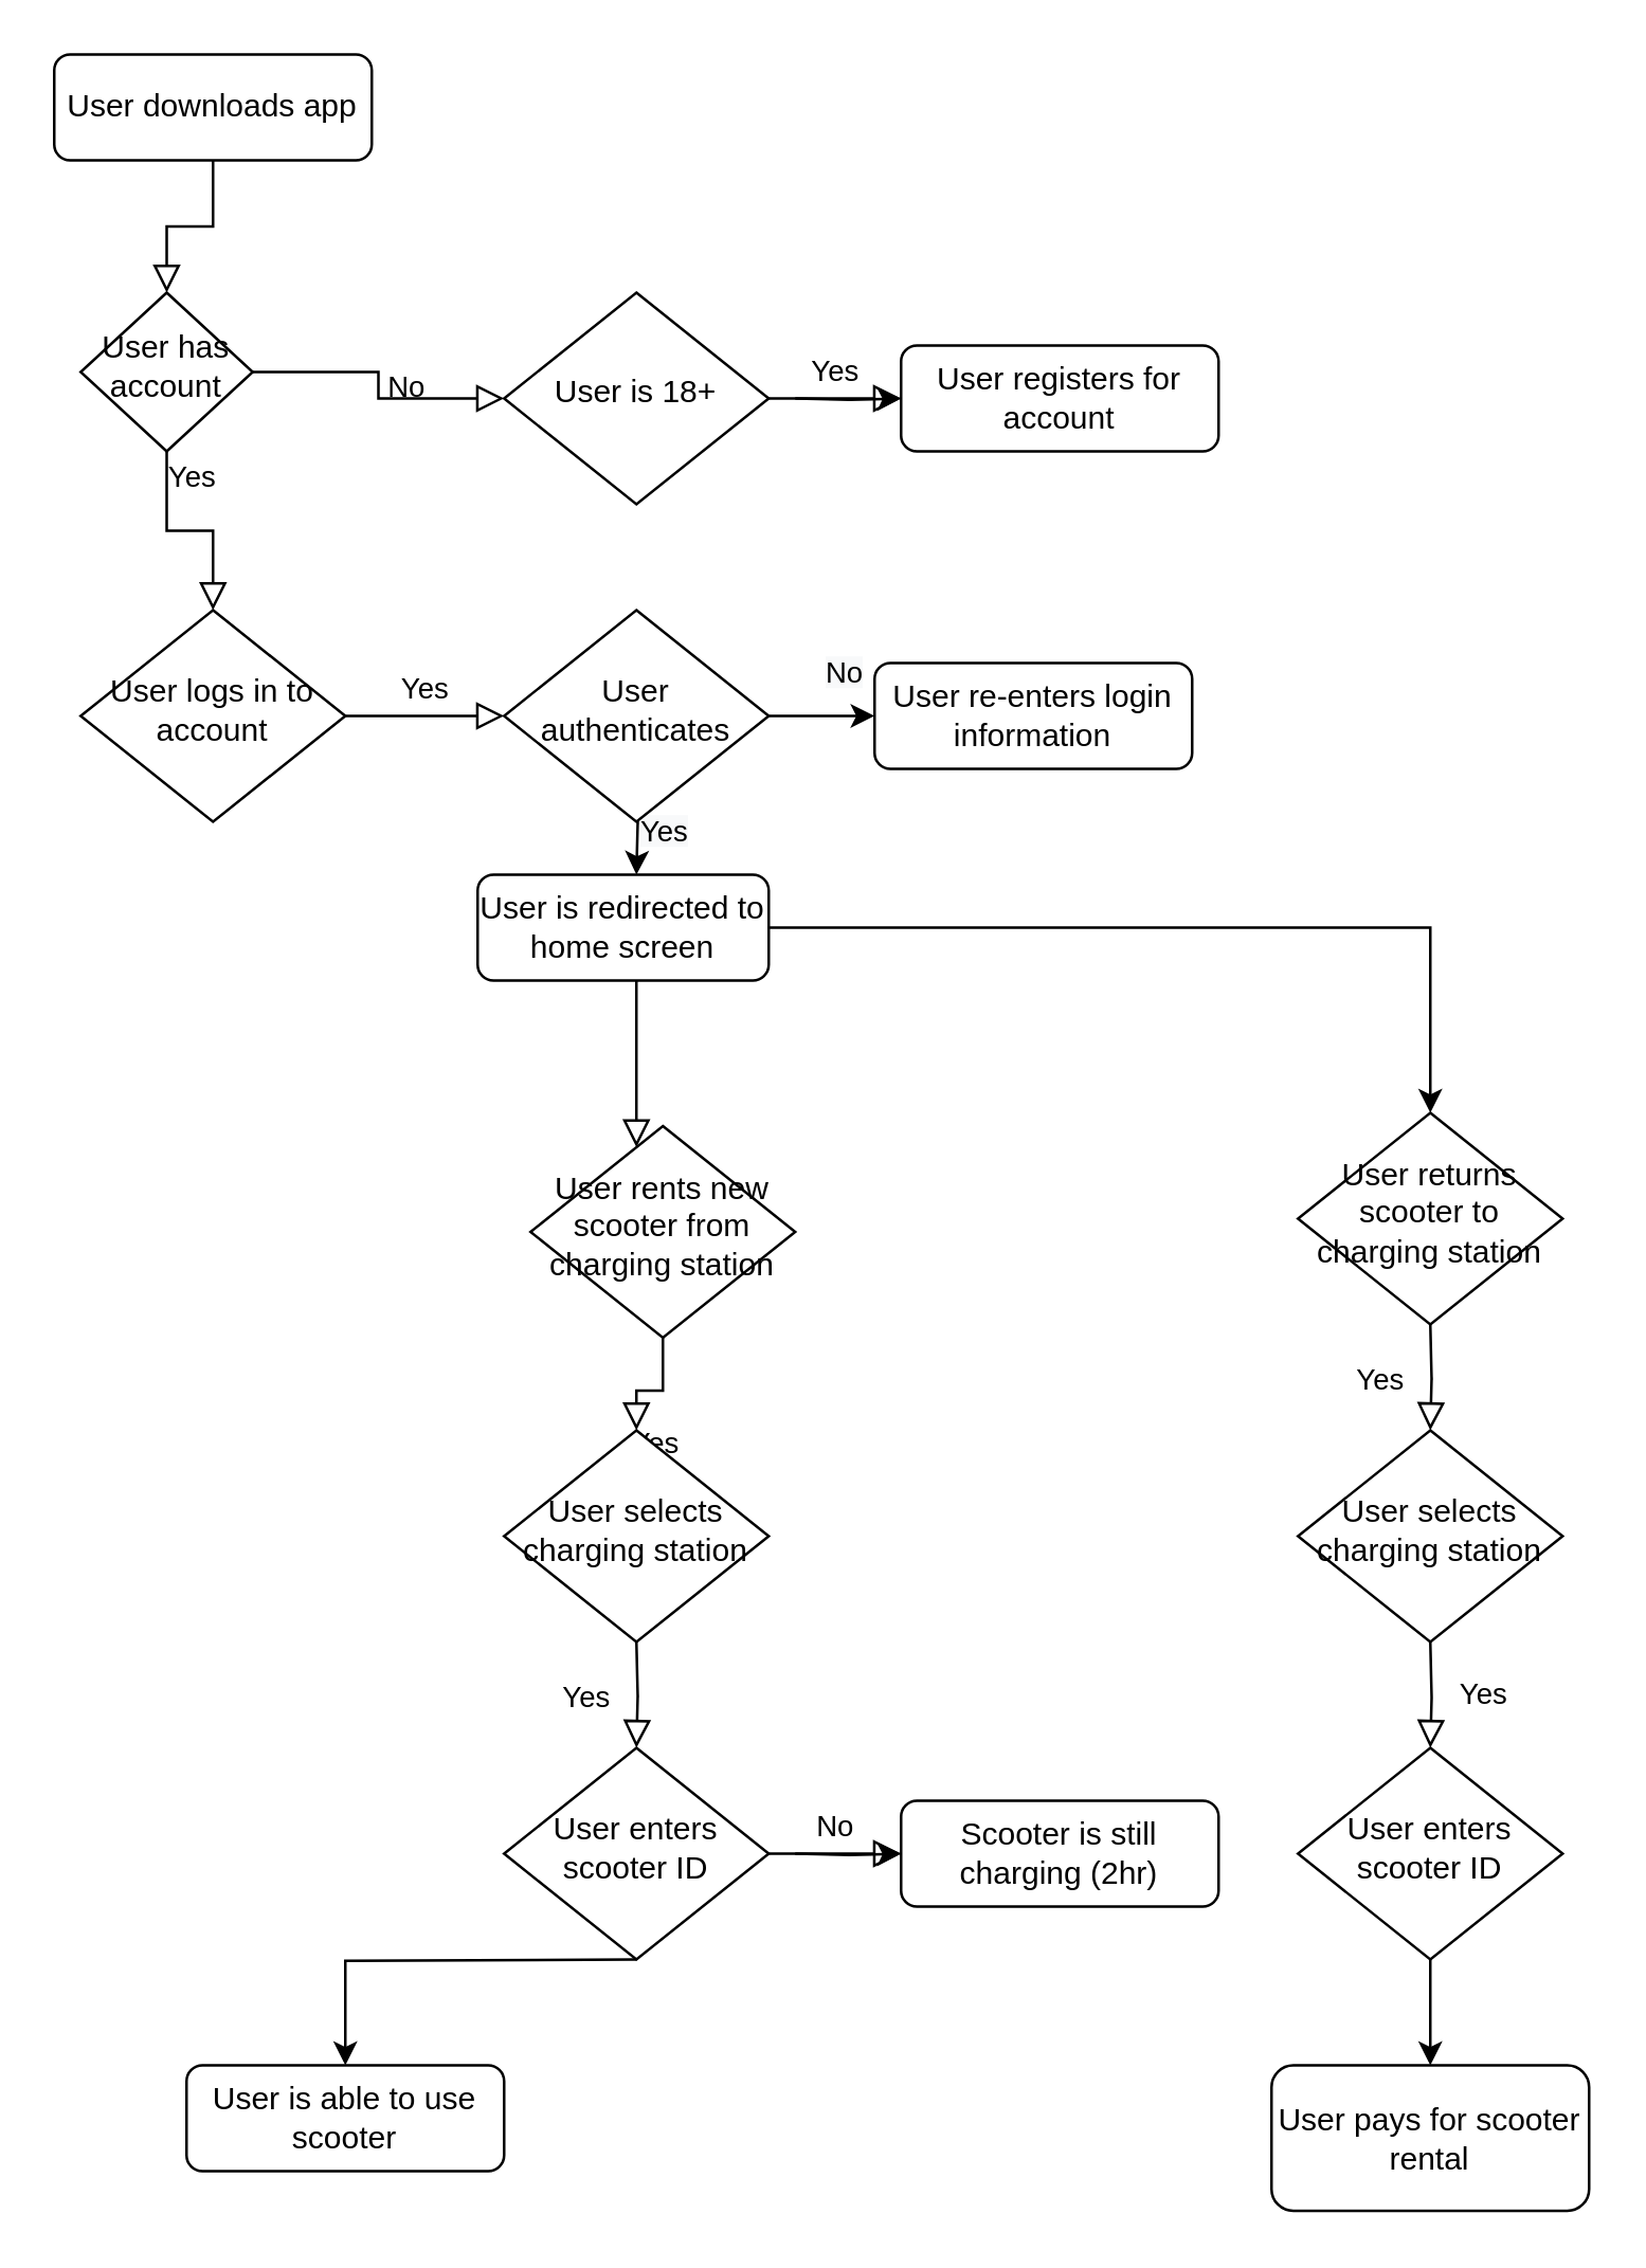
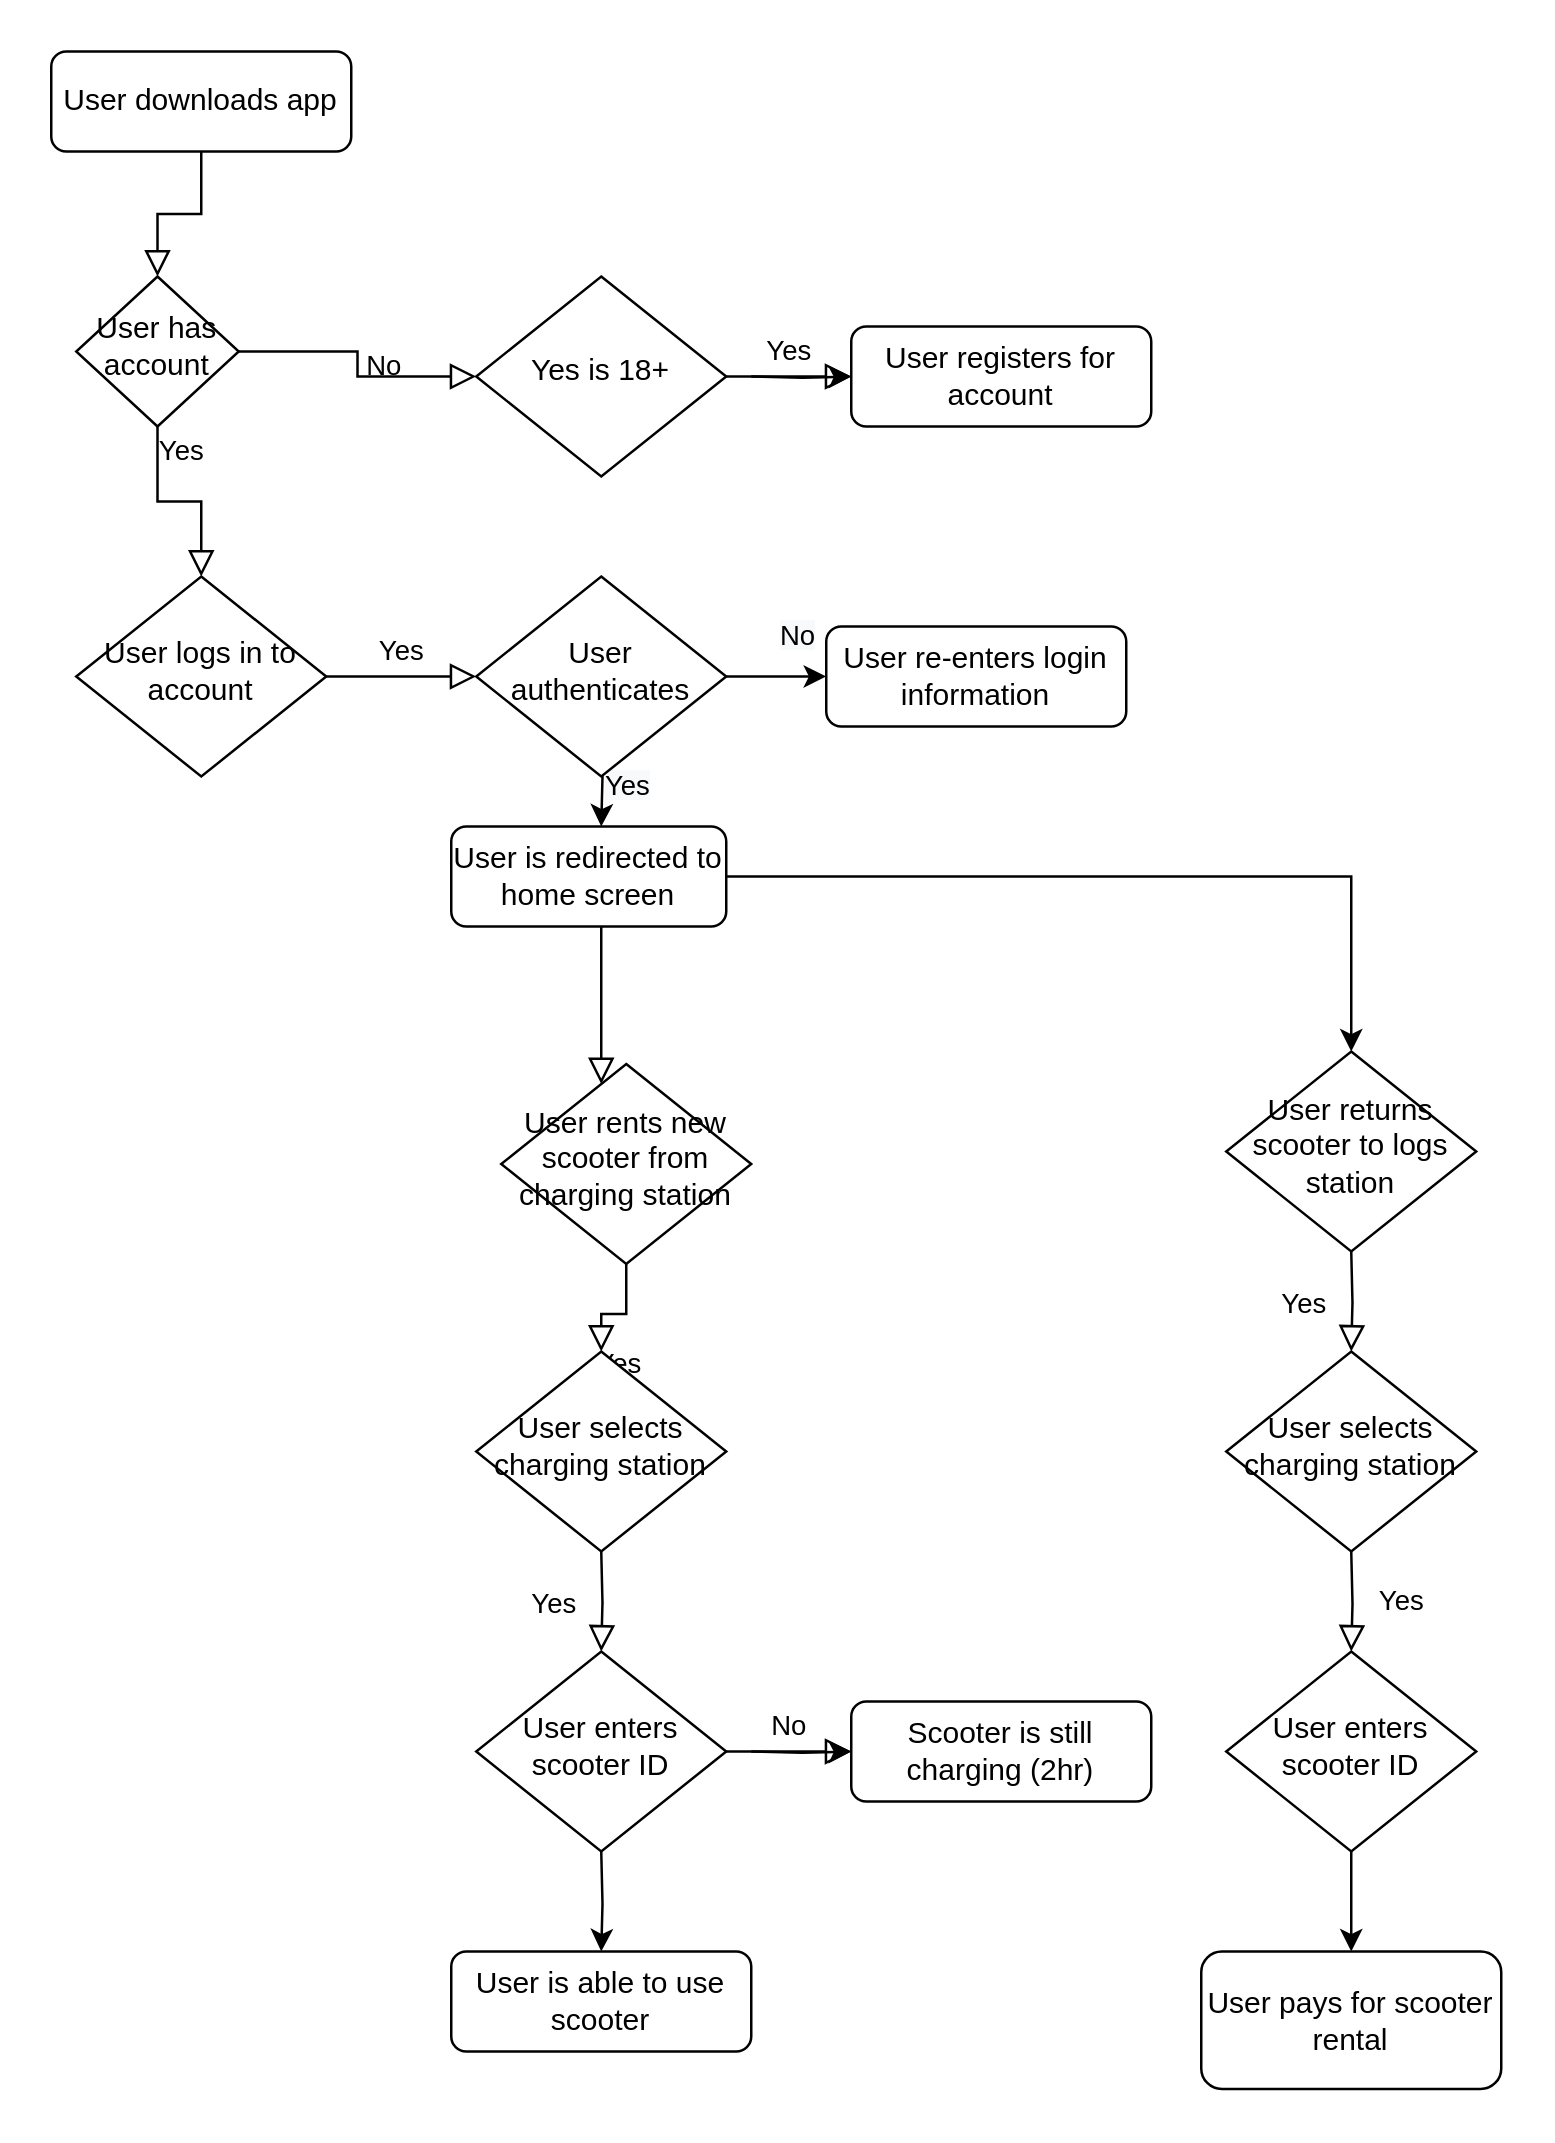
  <mxCell id="0" />
  <mxCell id="1" parent="0" />
  <mxCell id="2" value="" style="rounded=0;html=1;jettySize=auto;orthogonalLoop=1;fontSize=11;endArrow=block;endFill=0;endSize=8;strokeWidth=1;shadow=0;labelBackgroundColor=none;edgeStyle=orthogonalEdgeStyle;" parent="1" source="3" target="6" edge="1"><mxGeometry relative="1" as="geometry" /></mxCell>
  <mxCell id="3" value="User downloads app" style="rounded=1;whiteSpace=wrap;html=1;fontSize=12;glass=0;strokeWidth=1;shadow=0;" parent="1" vertex="1"><mxGeometry x="20" y="20" width="120" height="40" as="geometry" /></mxCell>
  <mxCell id="4" value="Yes" style="rounded=0;html=1;jettySize=auto;orthogonalLoop=1;fontSize=11;endArrow=block;endFill=0;endSize=8;strokeWidth=1;shadow=0;labelBackgroundColor=none;edgeStyle=orthogonalEdgeStyle;" parent="1" source="6" target="9" edge="1"><mxGeometry y="20" relative="1" as="geometry"><mxPoint as="offset" /></mxGeometry></mxCell>
  <mxCell id="5" value="No" style="edgeStyle=orthogonalEdgeStyle;rounded=0;html=1;jettySize=auto;orthogonalLoop=1;fontSize=11;endArrow=block;endFill=0;endSize=8;strokeWidth=1;shadow=0;labelBackgroundColor=none;entryX=0;entryY=0.5;entryDx=0;entryDy=0;" parent="1" source="6" target="36" edge="1"><mxGeometry y="10" relative="1" as="geometry"><mxPoint as="offset" /></mxGeometry></mxCell>
  <mxCell id="6" value="User has account" style="rhombus;whiteSpace=wrap;html=1;shadow=0;fontFamily=Helvetica;fontSize=12;align=center;strokeWidth=1;spacing=6;spacingTop=-4;" parent="1" vertex="1"><mxGeometry x="30" y="110" width="65" height="60" as="geometry" /></mxCell>
  <mxCell id="7" value="User registers for account" style="rounded=1;whiteSpace=wrap;html=1;fontSize=12;glass=0;strokeWidth=1;shadow=0;" parent="1" vertex="1"><mxGeometry x="340" y="130" width="120" height="40" as="geometry" /></mxCell>
  <mxCell id="8" value="Yes" style="edgeStyle=orthogonalEdgeStyle;rounded=0;html=1;jettySize=auto;orthogonalLoop=1;fontSize=11;endArrow=block;endFill=0;endSize=8;strokeWidth=1;shadow=0;labelBackgroundColor=none;entryX=0;entryY=0.5;entryDx=0;entryDy=0;" parent="1" source="9" target="24" edge="1"><mxGeometry y="10" relative="1" as="geometry"><mxPoint as="offset" /><mxPoint x="180" y="270" as="targetPoint" /></mxGeometry></mxCell>
  <mxCell id="9" value="User logs in to account" style="rhombus;whiteSpace=wrap;html=1;shadow=0;fontFamily=Helvetica;fontSize=12;align=center;strokeWidth=1;spacing=6;spacingTop=-4;" parent="1" vertex="1"><mxGeometry x="30" y="230" width="100" height="80" as="geometry" /></mxCell>
  <mxCell id="10" style="edgeStyle=orthogonalEdgeStyle;rounded=0;orthogonalLoop=1;jettySize=auto;html=1;entryX=0.5;entryY=0;entryDx=0;entryDy=0;" parent="1" edge="1"><mxGeometry relative="1" as="geometry"><mxPoint x="240" y="290" as="sourcePoint" /><mxPoint x="240" y="330" as="targetPoint" /></mxGeometry></mxCell>
  <mxCell id="11" value="" style="edgeStyle=orthogonalEdgeStyle;rounded=0;orthogonalLoop=1;jettySize=auto;html=1;exitX=1;exitY=0.5;exitDx=0;exitDy=0;" parent="1" source="24" target="12" edge="1"><mxGeometry relative="1" as="geometry"><mxPoint x="300" y="270" as="sourcePoint" /></mxGeometry></mxCell>
  <mxCell id="12" value="User re-enters login information" style="rounded=1;whiteSpace=wrap;html=1;fontSize=12;glass=0;strokeWidth=1;shadow=0;" parent="1" vertex="1"><mxGeometry x="330" y="250" width="120" height="40" as="geometry" /></mxCell>
  <mxCell id="13" value="&lt;meta charset=&quot;utf-8&quot;&gt;&lt;span style=&quot;color: rgb(0, 0, 0); font-family: helvetica; font-size: 11px; font-style: normal; font-weight: 400; letter-spacing: normal; text-align: center; text-indent: 0px; text-transform: none; word-spacing: 0px; background-color: rgb(248, 249, 250); display: inline; float: none;&quot;&gt;Yes&lt;/span&gt;" style="text;whiteSpace=wrap;html=1;" parent="1" vertex="1"><mxGeometry x="240" y="300" width="40" height="30" as="geometry" /></mxCell>
  <mxCell id="14" value="&lt;meta charset=&quot;utf-8&quot;&gt;&lt;span style=&quot;color: rgb(0, 0, 0); font-family: helvetica; font-size: 11px; font-style: normal; font-weight: 400; letter-spacing: normal; text-align: center; text-indent: 0px; text-transform: none; word-spacing: 0px; background-color: rgb(248, 249, 250); display: inline; float: none;&quot;&gt;No&lt;/span&gt;" style="text;whiteSpace=wrap;html=1;" parent="1" vertex="1"><mxGeometry x="310" y="240" width="40" height="30" as="geometry" /></mxCell>
  <mxCell id="15" value="" style="rounded=0;html=1;jettySize=auto;orthogonalLoop=1;fontSize=11;endArrow=block;endFill=0;endSize=8;strokeWidth=1;shadow=0;labelBackgroundColor=none;edgeStyle=orthogonalEdgeStyle;" parent="1" source="17" target="19" edge="1"><mxGeometry relative="1" as="geometry"><Array as="points"><mxPoint x="240" y="380" /><mxPoint x="240" y="380" /></Array></mxGeometry></mxCell>
  <mxCell id="16" style="edgeStyle=orthogonalEdgeStyle;rounded=0;orthogonalLoop=1;jettySize=auto;html=1;entryX=0.5;entryY=0;entryDx=0;entryDy=0;" parent="1" source="17" target="25" edge="1"><mxGeometry relative="1" as="geometry" /></mxCell>
  <mxCell id="17" value="User is redirected to home screen" style="rounded=1;whiteSpace=wrap;html=1;fontSize=12;glass=0;strokeWidth=1;shadow=0;" parent="1" vertex="1"><mxGeometry x="180" y="330" width="110" height="40" as="geometry" /></mxCell>
  <mxCell id="18" value="Yes" style="rounded=0;html=1;jettySize=auto;orthogonalLoop=1;fontSize=11;endArrow=block;endFill=0;endSize=8;strokeWidth=1;shadow=0;labelBackgroundColor=none;edgeStyle=orthogonalEdgeStyle;" parent="1" source="19" target="20" edge="1"><mxGeometry y="20" relative="1" as="geometry"><mxPoint as="offset" /></mxGeometry></mxCell>
  <mxCell id="19" value="User rents new scooter from charging station" style="rhombus;whiteSpace=wrap;html=1;shadow=0;fontFamily=Helvetica;fontSize=12;align=center;strokeWidth=1;spacing=6;spacingTop=-4;" parent="1" vertex="1"><mxGeometry x="200" y="425" width="100" height="80" as="geometry" /></mxCell>
  <mxCell id="20" value="User selects charging station" style="rhombus;whiteSpace=wrap;html=1;shadow=0;fontFamily=Helvetica;fontSize=12;align=center;strokeWidth=1;spacing=6;spacingTop=-4;" parent="1" vertex="1"><mxGeometry x="190" y="540" width="100" height="80" as="geometry" /></mxCell>
  <mxCell id="21" value="Yes" style="rounded=0;html=1;jettySize=auto;orthogonalLoop=1;fontSize=11;endArrow=block;endFill=0;endSize=8;strokeWidth=1;shadow=0;labelBackgroundColor=none;edgeStyle=orthogonalEdgeStyle;" parent="1" edge="1"><mxGeometry y="20" relative="1" as="geometry"><mxPoint as="offset" /><mxPoint x="240" y="620" as="sourcePoint" /><mxPoint x="240" y="660" as="targetPoint" /></mxGeometry></mxCell>
  <mxCell id="22" style="edgeStyle=orthogonalEdgeStyle;rounded=0;orthogonalLoop=1;jettySize=auto;html=1;" parent="1" target="23" edge="1"><mxGeometry relative="1" as="geometry"><mxPoint x="240" y="740" as="sourcePoint" /></mxGeometry></mxCell>
- <mxCell id="23" value="User is able to use scooter" style="rounded=1;whiteSpace=wrap;html=1;fontSize=12;glass=0;strokeWidth=1;shadow=0;" parent="1" vertex="1"><mxGeometry x="70" y="780" width="120" height="40" as="geometry" /></mxCell>
+ <mxCell id="23" value="User is able to use scooter" style="rounded=1;whiteSpace=wrap;html=1;fontSize=12;glass=0;strokeWidth=1;shadow=0;" parent="1" vertex="1"><mxGeometry x="180" y="780" width="120" height="40" as="geometry" /></mxCell>
  <mxCell id="24" value="User authenticates" style="rhombus;whiteSpace=wrap;html=1;shadow=0;fontFamily=Helvetica;fontSize=12;align=center;strokeWidth=1;spacing=6;spacingTop=-4;" parent="1" vertex="1"><mxGeometry x="190" y="230" width="100" height="80" as="geometry" /></mxCell>
- <mxCell id="25" value="User returns scooter to charging station" style="rhombus;whiteSpace=wrap;html=1;shadow=0;fontFamily=Helvetica;fontSize=12;align=center;strokeWidth=1;spacing=6;spacingTop=-4;" parent="1" vertex="1"><mxGeometry x="490" y="420" width="100" height="80" as="geometry" /></mxCell>
+ <mxCell id="25" value="User returns scooter to logs station" style="rhombus;whiteSpace=wrap;html=1;shadow=0;fontFamily=Helvetica;fontSize=12;align=center;strokeWidth=1;spacing=6;spacingTop=-4;" parent="1" vertex="1"><mxGeometry x="490" y="420" width="100" height="80" as="geometry" /></mxCell>
  <mxCell id="26" value="Yes" style="rounded=0;html=1;jettySize=auto;orthogonalLoop=1;fontSize=11;endArrow=block;endFill=0;endSize=8;strokeWidth=1;shadow=0;labelBackgroundColor=none;edgeStyle=orthogonalEdgeStyle;" parent="1" edge="1"><mxGeometry y="20" relative="1" as="geometry"><mxPoint as="offset" /><mxPoint x="540" y="500" as="sourcePoint" /><mxPoint x="540" y="540" as="targetPoint" /></mxGeometry></mxCell>
  <mxCell id="27" value="User selects charging station" style="rhombus;whiteSpace=wrap;html=1;shadow=0;fontFamily=Helvetica;fontSize=12;align=center;strokeWidth=1;spacing=6;spacingTop=-4;" parent="1" vertex="1"><mxGeometry x="490" y="540" width="100" height="80" as="geometry" /></mxCell>
  <mxCell id="28" value="Yes" style="rounded=0;html=1;jettySize=auto;orthogonalLoop=1;fontSize=11;endArrow=block;endFill=0;endSize=8;strokeWidth=1;shadow=0;labelBackgroundColor=none;edgeStyle=orthogonalEdgeStyle;" parent="1" target="30" edge="1"><mxGeometry y="20" relative="1" as="geometry"><mxPoint as="offset" /><mxPoint x="540" y="620" as="sourcePoint" /></mxGeometry></mxCell>
  <mxCell id="29" style="edgeStyle=orthogonalEdgeStyle;rounded=0;orthogonalLoop=1;jettySize=auto;html=1;entryX=0.5;entryY=0;entryDx=0;entryDy=0;" parent="1" source="30" target="31" edge="1"><mxGeometry relative="1" as="geometry" /></mxCell>
  <mxCell id="30" value="User enters scooter ID" style="rhombus;whiteSpace=wrap;html=1;shadow=0;fontFamily=Helvetica;fontSize=12;align=center;strokeWidth=1;spacing=6;spacingTop=-4;" parent="1" vertex="1"><mxGeometry x="490" y="660" width="100" height="80" as="geometry" /></mxCell>
  <mxCell id="31" value="User pays for scooter rental" style="rounded=1;whiteSpace=wrap;html=1;fontSize=12;glass=0;strokeWidth=1;shadow=0;" parent="1" vertex="1"><mxGeometry x="480" y="780" width="120" height="55" as="geometry" /></mxCell>
  <mxCell id="32" value="Scooter is still charging (2hr)" style="rounded=1;whiteSpace=wrap;html=1;fontSize=12;glass=0;strokeWidth=1;shadow=0;" parent="1" vertex="1"><mxGeometry x="340" y="680" width="120" height="40" as="geometry" /></mxCell>
  <mxCell id="33" value="User enters scooter ID" style="rhombus;whiteSpace=wrap;html=1;shadow=0;fontFamily=Helvetica;fontSize=12;align=center;strokeWidth=1;spacing=6;spacingTop=-4;" parent="1" vertex="1"><mxGeometry x="190" y="660" width="100" height="80" as="geometry" /></mxCell>
  <mxCell id="34" value="No" style="edgeStyle=orthogonalEdgeStyle;rounded=0;html=1;jettySize=auto;orthogonalLoop=1;fontSize=11;endArrow=block;endFill=0;endSize=8;strokeWidth=1;shadow=0;labelBackgroundColor=none;" parent="1" edge="1"><mxGeometry y="10" relative="1" as="geometry"><mxPoint as="offset" /><mxPoint x="290" y="700" as="sourcePoint" /><mxPoint x="340" y="700" as="targetPoint" /></mxGeometry></mxCell>
  <mxCell id="35" value="" style="edgeStyle=orthogonalEdgeStyle;rounded=0;orthogonalLoop=1;jettySize=auto;html=1;exitX=1;exitY=0.5;exitDx=0;exitDy=0;" parent="1" edge="1"><mxGeometry relative="1" as="geometry"><mxPoint x="300" y="700" as="sourcePoint" /><mxPoint x="340" y="700" as="targetPoint" /></mxGeometry></mxCell>
- <mxCell id="36" value="User is 18+" style="rhombus;whiteSpace=wrap;html=1;shadow=0;fontFamily=Helvetica;fontSize=12;align=center;strokeWidth=1;spacing=6;spacingTop=-4;" parent="1" vertex="1"><mxGeometry x="190" y="110" width="100" height="80" as="geometry" /></mxCell>
+ <mxCell id="36" value="Yes is 18+" style="rhombus;whiteSpace=wrap;html=1;shadow=0;fontFamily=Helvetica;fontSize=12;align=center;strokeWidth=1;spacing=6;spacingTop=-4;" parent="1" vertex="1"><mxGeometry x="190" y="110" width="100" height="80" as="geometry" /></mxCell>
  <mxCell id="37" value="Yes" style="edgeStyle=orthogonalEdgeStyle;rounded=0;html=1;jettySize=auto;orthogonalLoop=1;fontSize=11;endArrow=block;endFill=0;endSize=8;strokeWidth=1;shadow=0;labelBackgroundColor=none;" parent="1" edge="1"><mxGeometry y="10" relative="1" as="geometry"><mxPoint as="offset" /><mxPoint x="290" y="150" as="sourcePoint" /><mxPoint x="340" y="150" as="targetPoint" /></mxGeometry></mxCell>
  <mxCell id="38" value="" style="edgeStyle=orthogonalEdgeStyle;rounded=0;orthogonalLoop=1;jettySize=auto;html=1;exitX=1;exitY=0.5;exitDx=0;exitDy=0;" parent="1" edge="1"><mxGeometry relative="1" as="geometry"><mxPoint x="300" y="150" as="sourcePoint" /><mxPoint x="340" y="150" as="targetPoint" /></mxGeometry></mxCell>
